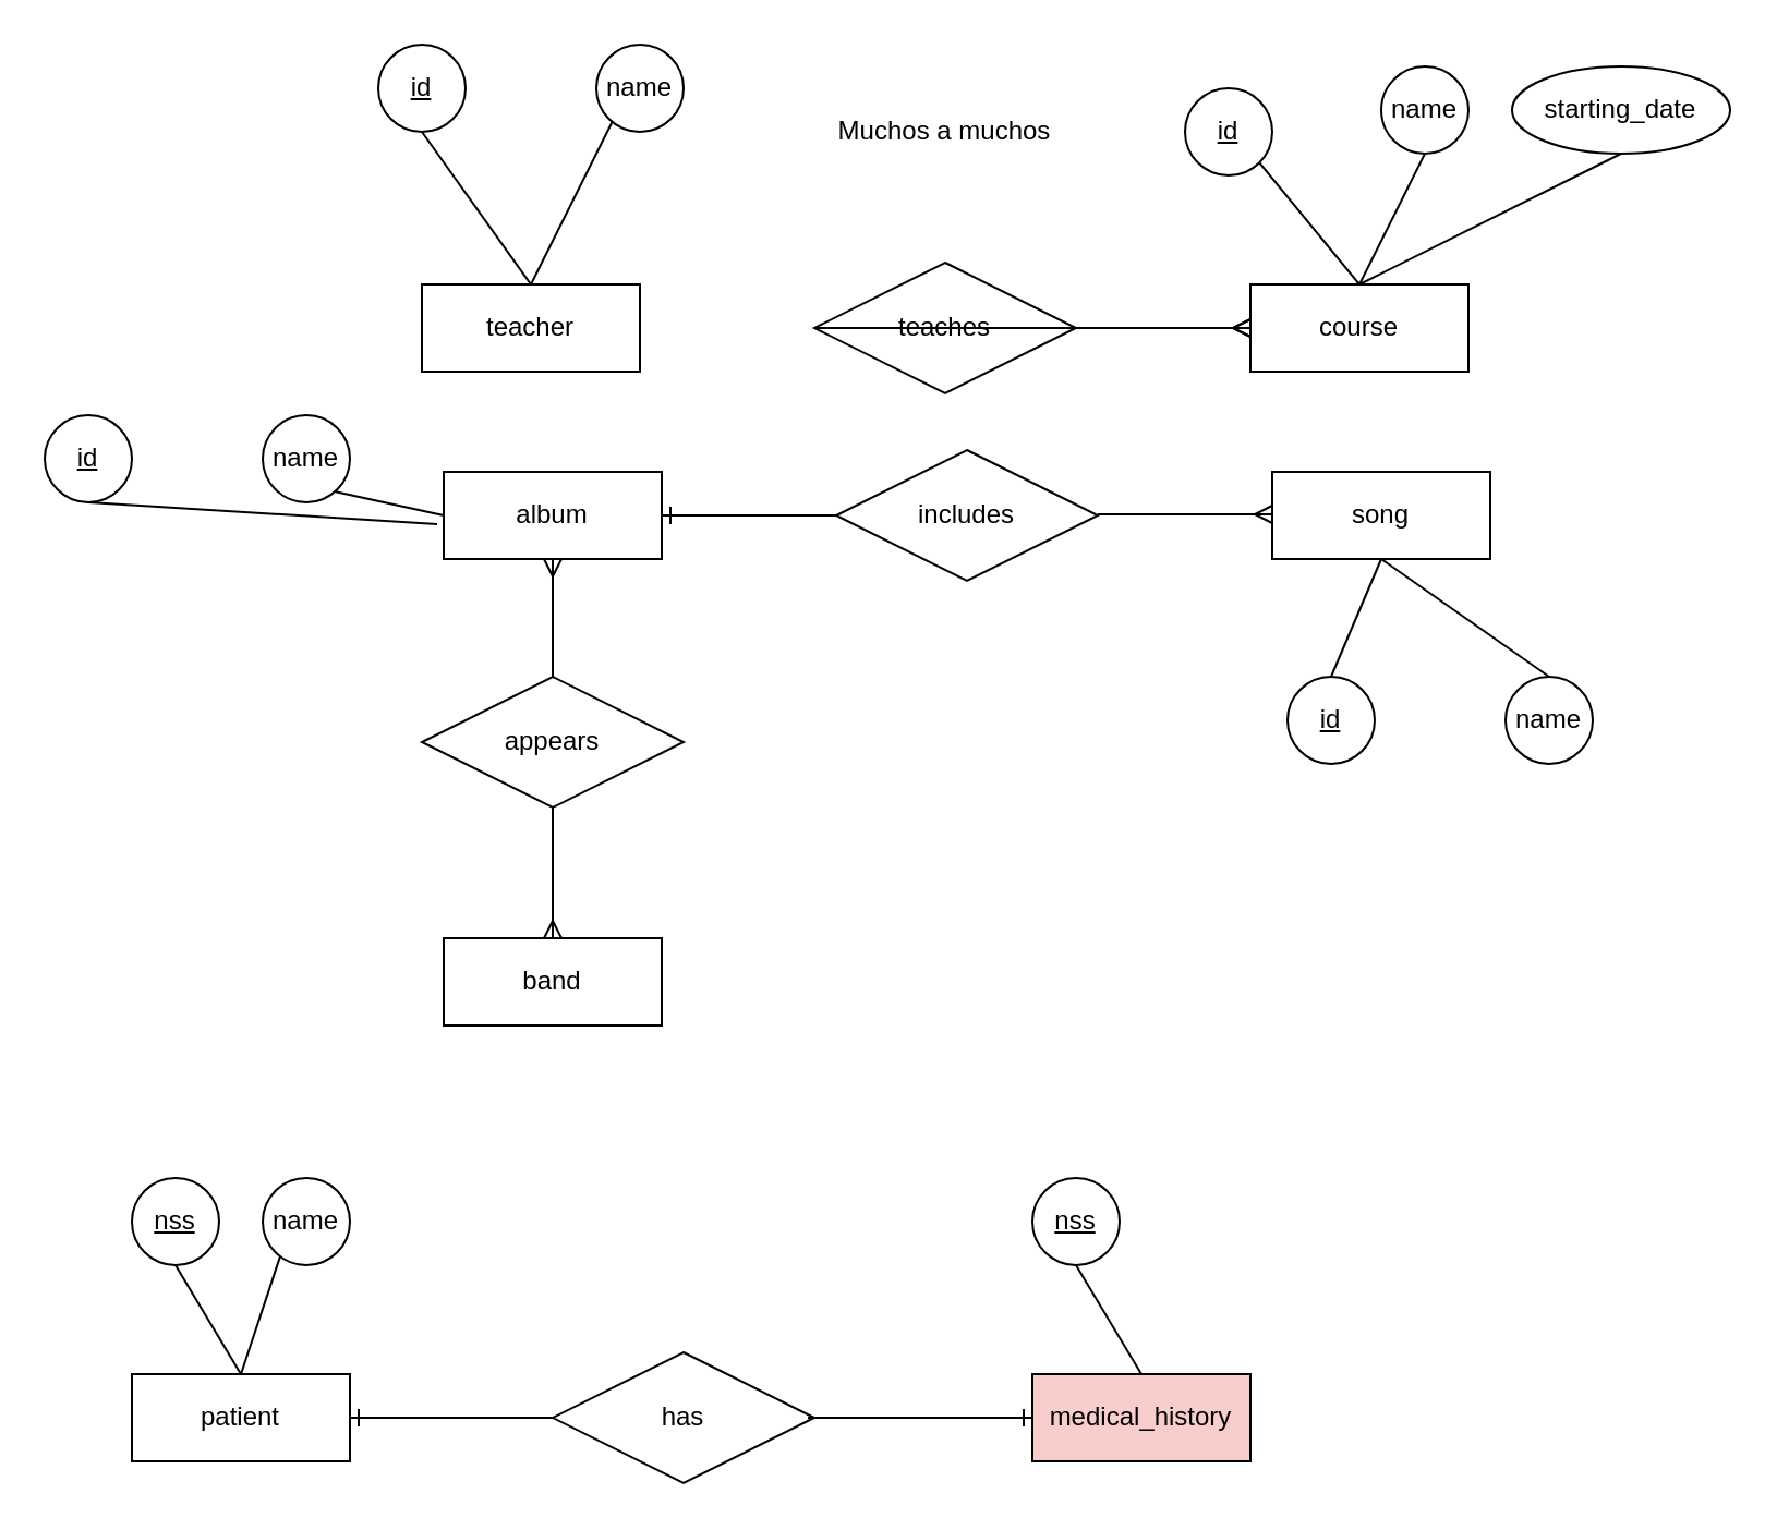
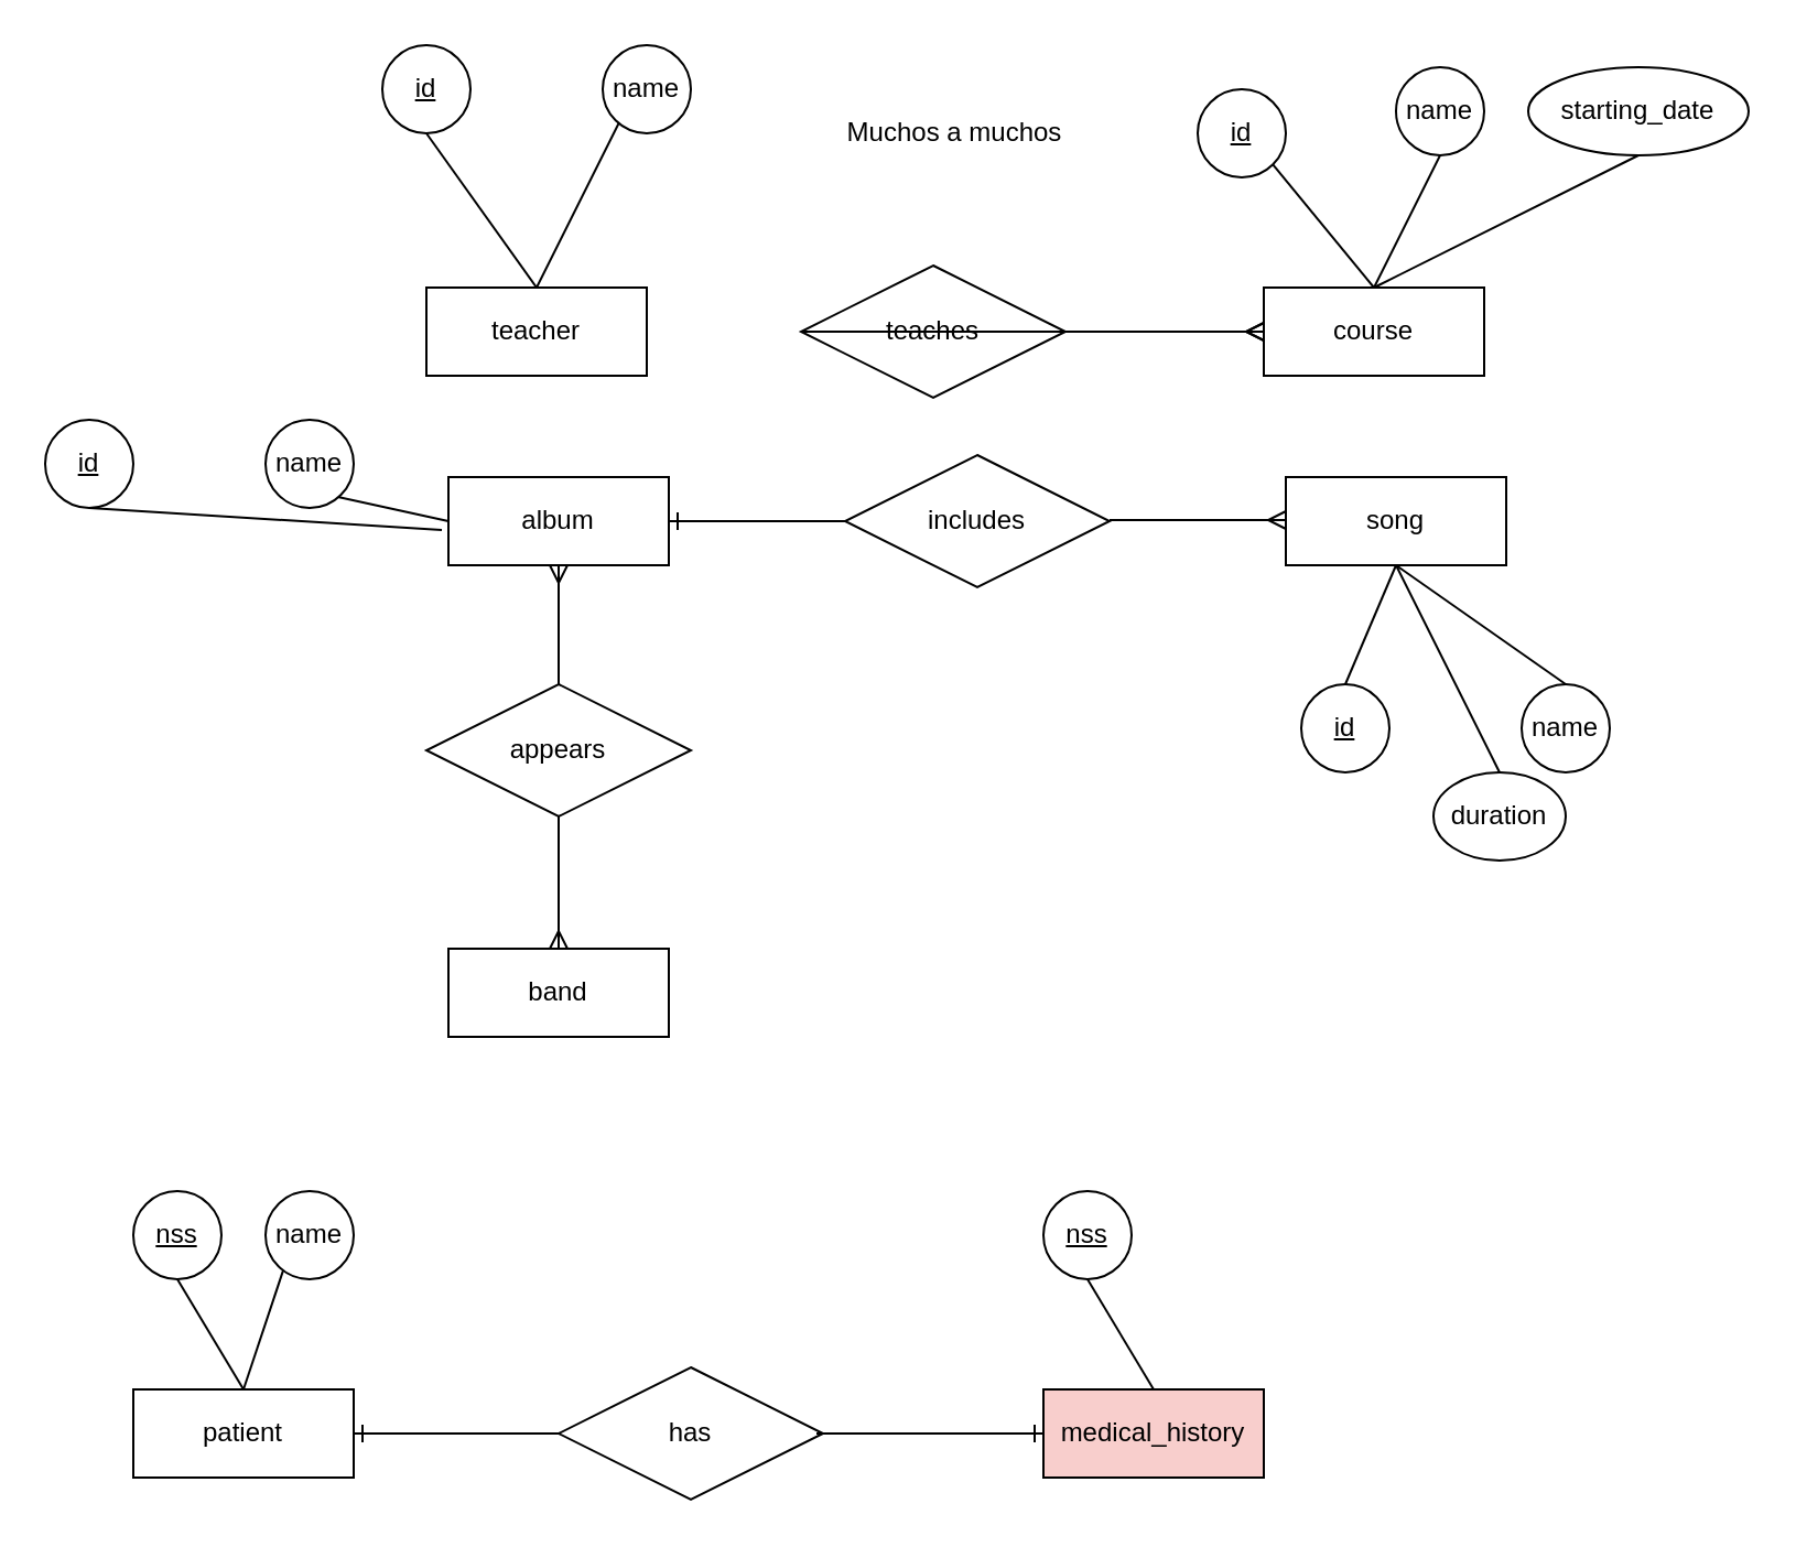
  <mxCell id="0" />
  <mxCell id="1" parent="0" />
  <mxCell id="2" value="teacher" style="whiteSpace=wrap;html=1;align=center;" parent="1" vertex="1"><mxGeometry x="193" y="130" width="100" height="40" as="geometry" /></mxCell>
  <mxCell id="3" value="course" style="whiteSpace=wrap;html=1;align=center;" parent="1" vertex="1"><mxGeometry x="573" y="130" width="100" height="40" as="geometry" /></mxCell>
- <mxCell id="4" value="teaches" style="shape=rhombus;perimeter=rhombusPerimeter;whiteSpace=wrap;html=1;align=center;" parent="1" vertex="1"><mxGeometry x="373" y="120" width="120" height="60" as="geometry" /></mxCell>
+ <mxCell id="4" value="teaches" style="shape=rhombus;perimeter=rhombusPerimeter;whiteSpace=wrap;html=1;align=center;" parent="1" vertex="1"><mxGeometry x="363" y="120" width="120" height="60" as="geometry" /></mxCell>
  <mxCell id="5" value="" style="fontSize=12;html=1;endArrow=ERmany;exitX=0;exitY=0.5;exitDx=0;exitDy=0;" parent="1" source="4" target="3" edge="1"><mxGeometry width="100" height="100" relative="1" as="geometry"><mxPoint x="193" y="300" as="sourcePoint" /><mxPoint x="293" y="200" as="targetPoint" /></mxGeometry></mxCell>
  <mxCell id="6" value="" style="fontSize=12;html=1;endArrow=ERmany;exitX=1;exitY=0.5;exitDx=0;exitDy=0;" parent="1" source="4" edge="1"><mxGeometry width="100" height="100" relative="1" as="geometry"><mxPoint x="473" y="250" as="sourcePoint" /><mxPoint x="573" y="150" as="targetPoint" /></mxGeometry></mxCell>
  <mxCell id="7" value="Muchos a muchos" style="text;html=1;strokeColor=none;fillColor=none;align=center;verticalAlign=middle;whiteSpace=wrap;rounded=0;" parent="1" vertex="1"><mxGeometry x="363" y="50" width="140" height="20" as="geometry" /></mxCell>
  <mxCell id="8" style="edgeStyle=none;rounded=0;orthogonalLoop=1;jettySize=auto;html=1;exitX=1;exitY=0.5;exitDx=0;exitDy=0;" parent="1" edge="1"><mxGeometry relative="1" as="geometry"><mxPoint x="223" y="40" as="sourcePoint" /><mxPoint x="223" y="40" as="targetPoint" /></mxGeometry></mxCell>
  <mxCell id="9" style="edgeStyle=none;rounded=0;orthogonalLoop=1;jettySize=auto;html=1;exitX=0.5;exitY=1;exitDx=0;exitDy=0;entryX=0.5;entryY=0;entryDx=0;entryDy=0;endArrow=none;endFill=0;" parent="1" target="2" edge="1"><mxGeometry relative="1" as="geometry"><mxPoint x="283" y="50" as="sourcePoint" /></mxGeometry></mxCell>
  <mxCell id="10" style="edgeStyle=none;rounded=0;orthogonalLoop=1;jettySize=auto;html=1;exitX=0.5;exitY=1;exitDx=0;exitDy=0;entryX=0.5;entryY=0;entryDx=0;entryDy=0;endArrow=none;endFill=0;" parent="1" source="11" target="2" edge="1"><mxGeometry relative="1" as="geometry" /></mxCell>
  <mxCell id="11" value="id" style="ellipse;whiteSpace=wrap;html=1;align=center;fontStyle=4;" parent="1" vertex="1"><mxGeometry x="173" y="20" width="40" height="40" as="geometry" /></mxCell>
  <mxCell id="12" style="edgeStyle=none;rounded=0;orthogonalLoop=1;jettySize=auto;html=1;exitX=0.5;exitY=1;exitDx=0;exitDy=0;entryX=0.5;entryY=0;entryDx=0;entryDy=0;endArrow=none;endFill=0;" parent="1" target="3" edge="1"><mxGeometry relative="1" as="geometry"><mxPoint x="653" y="70" as="sourcePoint" /></mxGeometry></mxCell>
  <mxCell id="13" style="edgeStyle=none;rounded=0;orthogonalLoop=1;jettySize=auto;html=1;exitX=1;exitY=1;exitDx=0;exitDy=0;endArrow=none;endFill=0;" parent="1" source="14" edge="1"><mxGeometry relative="1" as="geometry"><mxPoint x="623" y="130" as="targetPoint" /></mxGeometry></mxCell>
  <mxCell id="14" value="id" style="ellipse;whiteSpace=wrap;html=1;align=center;fontStyle=4;" parent="1" vertex="1"><mxGeometry x="543" y="40" width="40" height="40" as="geometry" /></mxCell>
  <mxCell id="15" style="edgeStyle=none;rounded=0;orthogonalLoop=1;jettySize=auto;html=1;exitX=0.5;exitY=1;exitDx=0;exitDy=0;entryX=0.5;entryY=0;entryDx=0;entryDy=0;endArrow=none;endFill=0;" parent="1" source="16" target="3" edge="1"><mxGeometry relative="1" as="geometry" /></mxCell>
  <mxCell id="16" value="starting_date" style="ellipse;whiteSpace=wrap;html=1;align=center;" parent="1" vertex="1"><mxGeometry x="693" y="30" width="100" height="40" as="geometry" /></mxCell>
  <mxCell id="17" value="name" style="ellipse;whiteSpace=wrap;html=1;align=center;" parent="1" vertex="1"><mxGeometry x="633" y="30" width="40" height="40" as="geometry" /></mxCell>
  <mxCell id="18" value="name" style="ellipse;whiteSpace=wrap;html=1;align=center;" parent="1" vertex="1"><mxGeometry x="273" y="20" width="40" height="40" as="geometry" /></mxCell>
  <mxCell id="19" value="album" style="whiteSpace=wrap;html=1;align=center;" parent="1" vertex="1"><mxGeometry x="203" y="216" width="100" height="40" as="geometry" /></mxCell>
  <mxCell id="20" value="song" style="whiteSpace=wrap;html=1;align=center;" parent="1" vertex="1"><mxGeometry x="583" y="216" width="100" height="40" as="geometry" /></mxCell>
  <mxCell id="21" value="includes" style="shape=rhombus;perimeter=rhombusPerimeter;whiteSpace=wrap;html=1;align=center;" parent="1" vertex="1"><mxGeometry x="383" y="206" width="120" height="60" as="geometry" /></mxCell>
  <mxCell id="22" value="" style="fontSize=12;html=1;endArrow=ERone;endFill=1;entryX=1;entryY=0.5;entryDx=0;entryDy=0;" parent="1" target="19" edge="1"><mxGeometry width="100" height="100" relative="1" as="geometry"><mxPoint x="383" y="236" as="sourcePoint" /><mxPoint x="273" y="290" as="targetPoint" /></mxGeometry></mxCell>
  <mxCell id="23" value="" style="fontSize=12;html=1;endArrow=ERmany;exitX=1;exitY=0.5;exitDx=0;exitDy=0;" parent="1" edge="1"><mxGeometry width="100" height="100" relative="1" as="geometry"><mxPoint x="503" y="235.5" as="sourcePoint" /><mxPoint x="583" y="235.5" as="targetPoint" /></mxGeometry></mxCell>
  <mxCell id="24" value="band" style="whiteSpace=wrap;html=1;align=center;" parent="1" vertex="1"><mxGeometry x="203" y="430" width="100" height="40" as="geometry" /></mxCell>
  <mxCell id="25" value="" style="fontSize=12;html=1;endArrow=ERmany;entryX=0.5;entryY=1;entryDx=0;entryDy=0;" parent="1" target="19" edge="1"><mxGeometry width="100" height="100" relative="1" as="geometry"><mxPoint x="253" y="310" as="sourcePoint" /><mxPoint x="373" y="300" as="targetPoint" /></mxGeometry></mxCell>
  <mxCell id="26" value="appears" style="shape=rhombus;perimeter=rhombusPerimeter;whiteSpace=wrap;html=1;align=center;" parent="1" vertex="1"><mxGeometry x="193" y="310" width="120" height="60" as="geometry" /></mxCell>
  <mxCell id="27" value="" style="fontSize=12;html=1;endArrow=ERmany;entryX=0.5;entryY=0;entryDx=0;entryDy=0;" parent="1" target="24" edge="1"><mxGeometry width="100" height="100" relative="1" as="geometry"><mxPoint x="253" y="370" as="sourcePoint" /><mxPoint x="263" y="266" as="targetPoint" /></mxGeometry></mxCell>
  <mxCell id="28" style="edgeStyle=none;rounded=0;orthogonalLoop=1;jettySize=auto;html=1;exitX=1;exitY=0.5;exitDx=0;exitDy=0;" parent="1" edge="1"><mxGeometry relative="1" as="geometry"><mxPoint x="640" y="330" as="sourcePoint" /><mxPoint x="640" y="330" as="targetPoint" /></mxGeometry></mxCell>
  <mxCell id="29" value="id" style="ellipse;whiteSpace=wrap;html=1;align=center;fontStyle=4;" parent="1" vertex="1"><mxGeometry x="590" y="310" width="40" height="40" as="geometry" /></mxCell>
  <mxCell id="30" value="name" style="ellipse;whiteSpace=wrap;html=1;align=center;" parent="1" vertex="1"><mxGeometry x="690" y="310" width="40" height="40" as="geometry" /></mxCell>
  <mxCell id="31" style="edgeStyle=none;rounded=0;orthogonalLoop=1;jettySize=auto;html=1;exitX=0.5;exitY=1;exitDx=0;exitDy=0;entryX=0.5;entryY=0;entryDx=0;entryDy=0;endArrow=none;endFill=0;" parent="1" source="20" target="30" edge="1"><mxGeometry relative="1" as="geometry"><mxPoint x="229" y="120" as="sourcePoint" /><mxPoint x="279" y="190" as="targetPoint" /></mxGeometry></mxCell>
  <mxCell id="32" style="edgeStyle=none;rounded=0;orthogonalLoop=1;jettySize=auto;html=1;entryX=0.5;entryY=0;entryDx=0;entryDy=0;endArrow=none;endFill=0;exitX=0.5;exitY=1;exitDx=0;exitDy=0;" parent="1" source="20" target="29" edge="1"><mxGeometry relative="1" as="geometry"><mxPoint x="640" y="260" as="sourcePoint" /><mxPoint x="720" y="320" as="targetPoint" /></mxGeometry></mxCell>
+ <mxCell id="33" value="duration" style="ellipse;whiteSpace=wrap;html=1;align=center;" parent="1" vertex="1"><mxGeometry x="650" y="350" width="60" height="40" as="geometry" /></mxCell>
+ <mxCell id="34" style="edgeStyle=none;rounded=0;orthogonalLoop=1;jettySize=auto;html=1;exitX=0.5;exitY=1;exitDx=0;exitDy=0;entryX=0.5;entryY=0;entryDx=0;entryDy=0;endArrow=none;endFill=0;" parent="1" source="20" target="33" edge="1"><mxGeometry relative="1" as="geometry"><mxPoint x="637" y="293" as="sourcePoint" /><mxPoint x="714" y="347" as="targetPoint" /></mxGeometry></mxCell>
  <mxCell id="35" style="edgeStyle=none;rounded=0;orthogonalLoop=1;jettySize=auto;html=1;exitX=1;exitY=0.5;exitDx=0;exitDy=0;" parent="1" edge="1"><mxGeometry relative="1" as="geometry"><mxPoint x="70" y="210" as="sourcePoint" /><mxPoint x="70" y="210" as="targetPoint" /></mxGeometry></mxCell>
  <mxCell id="36" style="edgeStyle=none;rounded=0;orthogonalLoop=1;jettySize=auto;html=1;exitX=0.5;exitY=1;exitDx=0;exitDy=0;entryX=0;entryY=0.5;entryDx=0;entryDy=0;endArrow=none;endFill=0;" parent="1" target="19" edge="1"><mxGeometry relative="1" as="geometry"><mxPoint x="130" y="220" as="sourcePoint" /><mxPoint x="90" y="300" as="targetPoint" /></mxGeometry></mxCell>
  <mxCell id="37" style="edgeStyle=none;rounded=0;orthogonalLoop=1;jettySize=auto;html=1;exitX=0.5;exitY=1;exitDx=0;exitDy=0;endArrow=none;endFill=0;" parent="1" source="38" edge="1"><mxGeometry relative="1" as="geometry"><mxPoint x="200" y="240" as="targetPoint" /></mxGeometry></mxCell>
  <mxCell id="38" value="id" style="ellipse;whiteSpace=wrap;html=1;align=center;fontStyle=4;" parent="1" vertex="1"><mxGeometry x="20" y="190" width="40" height="40" as="geometry" /></mxCell>
  <mxCell id="39" value="name" style="ellipse;whiteSpace=wrap;html=1;align=center;" parent="1" vertex="1"><mxGeometry x="120" y="190" width="40" height="40" as="geometry" /></mxCell>
  <mxCell id="40" value="patient" style="whiteSpace=wrap;html=1;align=center;" parent="1" vertex="1"><mxGeometry y="630" width="100" height="40" as="geometry" x="60" /></mxCell>
  <mxCell id="41" value="medical_history" style="whiteSpace=wrap;html=1;align=center;fillColor=#f8cecc;" parent="1" vertex="1"><mxGeometry x="473" y="630" width="100" height="40" as="geometry" /></mxCell>
  <mxCell id="42" value="has" style="shape=rhombus;perimeter=rhombusPerimeter;whiteSpace=wrap;html=1;align=center;" parent="1" vertex="1"><mxGeometry x="253" y="620" width="120" height="60" as="geometry" /></mxCell>
  <mxCell id="43" value="" style="fontSize=12;html=1;endArrow=ERone;endFill=1;entryX=1;entryY=0.5;entryDx=0;entryDy=0;exitX=0;exitY=0.5;exitDx=0;exitDy=0;" parent="1" source="42" edge="1"><mxGeometry width="100" height="100" relative="1" as="geometry"><mxPoint x="240" y="650" as="sourcePoint" /><mxPoint x="160" y="650" as="targetPoint" /></mxGeometry></mxCell>
  <mxCell id="44" value="" style="fontSize=12;html=1;endArrow=ERone;endFill=1;entryX=0;entryY=0.5;entryDx=0;entryDy=0;" parent="1" target="41" edge="1"><mxGeometry width="100" height="100" relative="1" as="geometry"><mxPoint x="370" y="650" as="sourcePoint" /><mxPoint x="170" y="660" as="targetPoint" /></mxGeometry></mxCell>
  <mxCell id="45" style="edgeStyle=none;rounded=0;orthogonalLoop=1;jettySize=auto;html=1;exitX=0.5;exitY=1;exitDx=0;exitDy=0;entryX=0.5;entryY=0;entryDx=0;entryDy=0;endArrow=none;endFill=0;" parent="1" target="40" edge="1"><mxGeometry relative="1" as="geometry"><mxPoint x="80" y="580" as="sourcePoint" /></mxGeometry></mxCell>
  <mxCell id="46" value="nss" style="ellipse;whiteSpace=wrap;html=1;align=center;fontStyle=4;" parent="1" vertex="1"><mxGeometry y="540" width="40" height="40" as="geometry" x="60" /></mxCell>
  <mxCell id="47" style="edgeStyle=none;rounded=0;orthogonalLoop=1;jettySize=auto;html=1;exitX=1;exitY=0.5;exitDx=0;exitDy=0;endArrow=none;endFill=0;" parent="1" source="46" target="46" edge="1"><mxGeometry relative="1" as="geometry" /></mxCell>
  <mxCell id="48" style="edgeStyle=none;rounded=0;orthogonalLoop=1;jettySize=auto;html=1;exitX=0.5;exitY=1;exitDx=0;exitDy=0;entryX=0.5;entryY=0;entryDx=0;entryDy=0;endArrow=none;endFill=0;" parent="1" target="40" edge="1"><mxGeometry relative="1" as="geometry"><mxPoint x="130" y="570" as="sourcePoint" /><mxPoint x="203" y="586" as="targetPoint" /></mxGeometry></mxCell>
  <mxCell id="49" value="name" style="ellipse;whiteSpace=wrap;html=1;align=center;" parent="1" vertex="1"><mxGeometry x="120" y="540" width="40" height="40" as="geometry" /></mxCell>
  <mxCell id="50" style="edgeStyle=none;rounded=0;orthogonalLoop=1;jettySize=auto;html=1;exitX=0.5;exitY=1;exitDx=0;exitDy=0;entryX=0.5;entryY=0;entryDx=0;entryDy=0;endArrow=none;endFill=0;" parent="1" target="41" edge="1"><mxGeometry relative="1" as="geometry"><mxPoint x="493" y="580" as="sourcePoint" /><mxPoint x="523" y="630" as="targetPoint" /></mxGeometry></mxCell>
  <mxCell id="51" value="nss" style="ellipse;whiteSpace=wrap;html=1;align=center;fontStyle=4;" parent="1" vertex="1"><mxGeometry x="473" y="540" width="40" height="40" as="geometry" /></mxCell>
  <mxCell id="52" style="edgeStyle=none;rounded=0;orthogonalLoop=1;jettySize=auto;html=1;exitX=1;exitY=0.5;exitDx=0;exitDy=0;endArrow=none;endFill=0;" parent="1" source="51" target="51" edge="1"><mxGeometry relative="1" as="geometry" /></mxCell>
